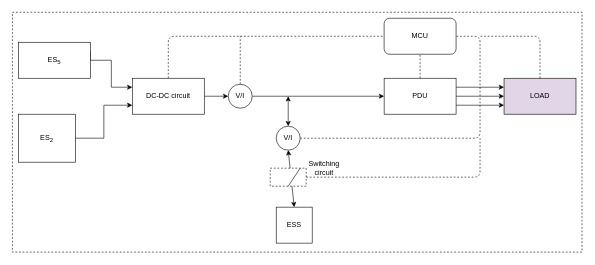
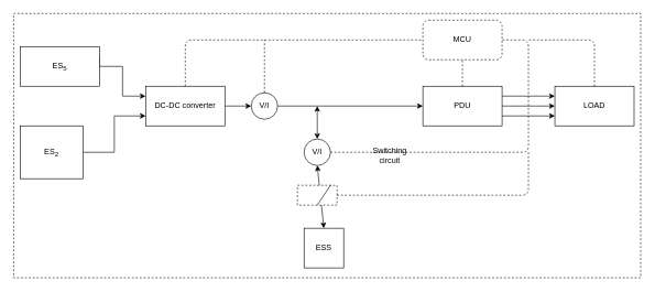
  <mxCell id="0" />
  <mxCell id="1" parent="0" />
  <mxCell id="2" value="" style="rounded=0;whiteSpace=wrap;html=1;dashed=1;" parent="1" vertex="1"><mxGeometry x="20" y="20" width="950" height="400" as="geometry" /></mxCell>
  <mxCell id="3" value="" style="edgeStyle=orthogonalEdgeStyle;rounded=0;orthogonalLoop=1;jettySize=auto;html=1;exitX=1;exitY=0.25;exitDx=0;exitDy=0;entryX=0;entryY=0.25;entryDx=0;entryDy=0;" parent="1" source="4" target="6" edge="1"><mxGeometry relative="1" as="geometry"><Array as="points"><mxPoint x="150" y="100" /><mxPoint x="185" y="100" /><mxPoint x="185" y="145" /></Array></mxGeometry></mxCell>
  <mxCell id="4" value="ES&lt;sub&gt;5&lt;/sub&gt;" style="rounded=0;whiteSpace=wrap;html=1;" parent="1" vertex="1"><mxGeometry x="30" y="70" width="120" height="60" as="geometry" /></mxCell>
  <mxCell id="5" style="edgeStyle=orthogonalEdgeStyle;rounded=0;orthogonalLoop=1;jettySize=auto;html=1;exitX=1;exitY=0.5;exitDx=0;exitDy=0;entryX=0;entryY=0.5;entryDx=0;entryDy=0;" parent="1" source="6" target="13" edge="1"><mxGeometry relative="1" as="geometry" /></mxCell>
- <mxCell id="6" value="DC-DC circuit" style="rounded=0;whiteSpace=wrap;html=1;" parent="1" vertex="1"><mxGeometry x="220" y="130" width="120" height="60" as="geometry" /></mxCell>
+ <mxCell id="6" value="DC-DC converter" style="rounded=0;whiteSpace=wrap;html=1;" parent="1" vertex="1"><mxGeometry x="220" y="130" width="120" height="60" as="geometry" /></mxCell>
  <mxCell id="7" value="" style="edgeStyle=orthogonalEdgeStyle;rounded=0;orthogonalLoop=1;jettySize=auto;html=1;" parent="1" source="10" target="11" edge="1"><mxGeometry relative="1" as="geometry" /></mxCell>
  <mxCell id="8" style="edgeStyle=orthogonalEdgeStyle;rounded=0;orthogonalLoop=1;jettySize=auto;html=1;exitX=1;exitY=0.25;exitDx=0;exitDy=0;entryX=0;entryY=0.25;entryDx=0;entryDy=0;" parent="1" source="10" target="11" edge="1"><mxGeometry relative="1" as="geometry" /></mxCell>
  <mxCell id="9" style="edgeStyle=orthogonalEdgeStyle;rounded=0;orthogonalLoop=1;jettySize=auto;html=1;exitX=1;exitY=0.75;exitDx=0;exitDy=0;entryX=0;entryY=0.75;entryDx=0;entryDy=0;" parent="1" source="10" target="11" edge="1"><mxGeometry relative="1" as="geometry" /></mxCell>
  <mxCell id="10" value="PDU" style="rounded=0;whiteSpace=wrap;html=1;" parent="1" vertex="1"><mxGeometry x="640" y="130" width="120" height="60" as="geometry" /></mxCell>
- <mxCell id="11" value="LOAD" style="rounded=0;whiteSpace=wrap;html=1;fillColor=#e1d5e7;" parent="1" vertex="1"><mxGeometry x="840" y="130" width="120" height="60" as="geometry" /></mxCell>
+ <mxCell id="11" value="LOAD" style="rounded=0;whiteSpace=wrap;html=1;" parent="1" vertex="1"><mxGeometry x="840" y="130" width="120" height="60" as="geometry" /></mxCell>
  <mxCell id="12" style="edgeStyle=orthogonalEdgeStyle;rounded=0;orthogonalLoop=1;jettySize=auto;html=1;exitX=1;exitY=0.5;exitDx=0;exitDy=0;entryX=0;entryY=0.5;entryDx=0;entryDy=0;" parent="1" source="13" target="10" edge="1"><mxGeometry relative="1" as="geometry" /></mxCell>
  <mxCell id="13" value="V/I" style="ellipse;whiteSpace=wrap;html=1;aspect=fixed;" parent="1" vertex="1"><mxGeometry x="380" y="140" width="40" height="40" as="geometry" /></mxCell>
  <mxCell id="14" value="V/I" style="ellipse;whiteSpace=wrap;html=1;aspect=fixed;" parent="1" vertex="1"><mxGeometry x="460" y="210" width="40" height="40" as="geometry" /></mxCell>
  <mxCell id="15" value="" style="endArrow=classic;startArrow=classic;html=1;exitX=0.5;exitY=0;exitDx=0;exitDy=0;" parent="1" source="14" edge="1"><mxGeometry width="50" height="50" relative="1" as="geometry"><mxPoint x="510" y="200" as="sourcePoint" /><mxPoint x="480" y="160" as="targetPoint" /></mxGeometry></mxCell>
  <mxCell id="16" value="ESS" style="whiteSpace=wrap;html=1;aspect=fixed;" parent="1" vertex="1"><mxGeometry x="460" y="345" width="60" height="60" as="geometry" /></mxCell>
  <mxCell id="17" value="" style="endArrow=classic;startArrow=classic;html=1;exitX=0.5;exitY=1;exitDx=0;exitDy=0;entryX=0.5;entryY=0;entryDx=0;entryDy=0;" parent="1" source="14" target="16" edge="1"><mxGeometry width="50" height="50" relative="1" as="geometry"><mxPoint x="440" y="280" as="sourcePoint" /><mxPoint x="320" y="310" as="targetPoint" /></mxGeometry></mxCell>
- <mxCell id="18" value="MCU" style="rounded=1;whiteSpace=wrap;html=1;" parent="1" vertex="1"><mxGeometry x="640" y="30" width="120" height="60" as="geometry" /></mxCell>
+ <mxCell id="18" value="MCU" style="rounded=1;whiteSpace=wrap;html=1;dashed=1;" parent="1" vertex="1"><mxGeometry x="640" y="30" width="120" height="60" as="geometry" /></mxCell>
  <mxCell id="19" value="" style="endArrow=none;dashed=1;html=1;exitX=0.5;exitY=0;exitDx=0;exitDy=0;entryX=0;entryY=0.5;entryDx=0;entryDy=0;" parent="1" source="6" target="18" edge="1"><mxGeometry width="50" height="50" relative="1" as="geometry"><mxPoint x="30" y="460" as="sourcePoint" /><mxPoint x="280" y="50" as="targetPoint" /><Array as="points"><mxPoint x="280" y="60" /></Array></mxGeometry></mxCell>
  <mxCell id="20" value="" style="endArrow=none;dashed=1;html=1;" parent="1" edge="1"><mxGeometry width="50" height="50" relative="1" as="geometry"><mxPoint x="400" y="140" as="sourcePoint" /><mxPoint x="400" y="60" as="targetPoint" /></mxGeometry></mxCell>
  <mxCell id="21" value="" style="endArrow=none;dashed=1;html=1;entryX=0.5;entryY=1;entryDx=0;entryDy=0;" parent="1" target="18" edge="1"><mxGeometry width="50" height="50" relative="1" as="geometry"><mxPoint x="700" y="130" as="sourcePoint" /><mxPoint x="750" y="80" as="targetPoint" /></mxGeometry></mxCell>
  <mxCell id="22" value="" style="endArrow=none;dashed=1;html=1;entryX=1;entryY=0.5;entryDx=0;entryDy=0;exitX=1;exitY=0.5;exitDx=0;exitDy=0;" parent="1" source="14" target="18" edge="1"><mxGeometry width="50" height="50" relative="1" as="geometry"><mxPoint x="510" y="230" as="sourcePoint" /><mxPoint x="810" y="60" as="targetPoint" /><Array as="points"><mxPoint x="800" y="230" /><mxPoint x="800" y="60" /></Array></mxGeometry></mxCell>
  <mxCell id="23" style="edgeStyle=orthogonalEdgeStyle;rounded=0;orthogonalLoop=1;jettySize=auto;html=1;exitX=0.5;exitY=0;exitDx=0;exitDy=0;" parent="1" source="24" edge="1"><mxGeometry relative="1" as="geometry"><mxPoint x="480" y="290" as="targetPoint" /></mxGeometry></mxCell>
  <mxCell id="24" value="" style="rounded=0;whiteSpace=wrap;html=1;dashed=1;" parent="1" vertex="1"><mxGeometry x="450" y="280" width="60" height="30" as="geometry" /></mxCell>
  <mxCell id="25" value="" style="endArrow=none;html=1;" parent="1" edge="1"><mxGeometry width="50" height="50" relative="1" as="geometry"><mxPoint x="480" y="310" as="sourcePoint" /><mxPoint x="500" y="280" as="targetPoint" /></mxGeometry></mxCell>
  <mxCell id="26" value="" style="endArrow=none;dashed=1;html=1;exitX=1;exitY=0.5;exitDx=0;exitDy=0;" parent="1" source="24" edge="1"><mxGeometry width="50" height="50" relative="1" as="geometry"><mxPoint x="510" y="300" as="sourcePoint" /><mxPoint x="800" y="230" as="targetPoint" /><Array as="points"><mxPoint x="800" y="295" /></Array></mxGeometry></mxCell>
  <mxCell id="27" value="" style="endArrow=none;dashed=1;html=1;" parent="1" edge="1"><mxGeometry width="50" height="50" relative="1" as="geometry"><mxPoint x="900" y="130" as="sourcePoint" /><mxPoint x="800" y="60" as="targetPoint" /><Array as="points"><mxPoint x="900" y="60" /></Array></mxGeometry></mxCell>
- <mxCell id="28" value="Switching circuit" style="text;html=1;strokeColor=none;fillColor=none;align=center;verticalAlign=middle;whiteSpace=wrap;rounded=0;dashed=1;" parent="1" vertex="1"><mxGeometry x="520" y="270" width="40" height="20" as="geometry" /></mxCell>
+ <mxCell id="28" value="Switching circuit" style="text;html=1;strokeColor=none;fillColor=none;align=center;verticalAlign=middle;whiteSpace=wrap;rounded=0;dashed=1;" parent="1" vertex="1"><mxGeometry x="570" y="225" width="40" height="20" as="geometry" /></mxCell>
  <mxCell id="29" value="" style="edgeStyle=orthogonalEdgeStyle;rounded=0;orthogonalLoop=1;jettySize=auto;html=1;entryX=0;entryY=0.75;entryDx=0;entryDy=0;" edge="1" parent="1" source="30" target="6"><mxGeometry relative="1" as="geometry" /></mxCell>
  <mxCell id="30" value="ES&lt;sub&gt;2&lt;/sub&gt;" style="rounded=0;whiteSpace=wrap;html=1;" vertex="1" parent="1"><mxGeometry x="30" y="190" width="95" height="80" as="geometry" /></mxCell>
